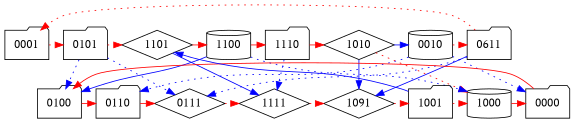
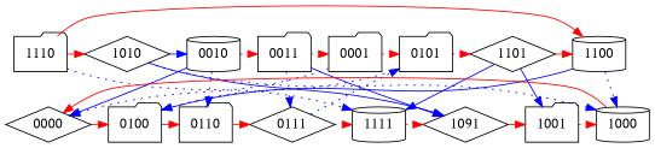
  digraph {
    fontname="PT Serif"
    node [fontname="PT Serif" shape=folder]
    edge [color=red fontname="PT Serif" style=dotted]
    0001
    0010 [shape=cylinder]
-   0011 [label=0611]
+   0011
    0101
    1010 [shape=diamond]
    1100 [shape=cylinder]
    1101 [shape=diamond]
    1110
-   0000
+   0000 [shape=diamond]
    0100
    0110
    0111 [shape=diamond]
    1000 [shape=cylinder]
    1001
    n15 [label=1091 shape=diamond]
-   1111 [shape=diamond]
+   1111 [shape=cylinder]
    subgraph sub_1 {
      rank=same
      0001
      0010
      0011
      0101
      1010
      1100
      1101
      1110
    }
    subgraph sub_2 {
      rank=same
      0000
      0100
      0110
      0111
      1000
      1001
      n15
      1111
    }
    0001 -> 0101
+   0001 -> 0000 [color=blue]
    0010 -> 0011
-   0010 -> 0000 [color=blue]
+   0010 -> 0000 [color=blue style=solid]
    0010 -> 0110 [color=blue]
    0011 -> 0001
    0011 -> 0111 [color=blue]
    0011 -> n15 [color=blue style=solid]
    0101 -> 1101
    0101 -> 0100 [color=blue]
-   0101 -> 0111 [color=blue]
+   0111 -> 0101 [color=blue]
    1010 -> 0010 [color=blue style=solid]
-   1010 -> 1000
+   1010 -> 1000 [color=blue]
    1010 -> n15 [color=blue style=solid]
-   1100 -> 1110 [style=solid]
+   1110 -> 1100 [style=solid]
    1100 -> 0100 [color=blue style=solid]
    1100 -> 1000 [color=blue]
    1101 -> 1100 [style=solid]
-   1001 -> 1101 [color=blue style=solid]
+   1101 -> 1001 [color=blue style=solid]
    1101 -> 1111 [color=blue style=solid]
    1110 -> 1010 [style=solid]
    1110 -> 1111 [color=blue]
    0000 -> 0100 [style=solid]
    0100 -> 0110 [style=solid]
    0110 -> 0111 [style=solid]
    0111 -> 1111
    1000 -> 0000 [style=solid]
    1001 -> 1000
-   n15 -> 1001
+   n15 -> 1001 [style=solid]
    1111 -> n15
  }
